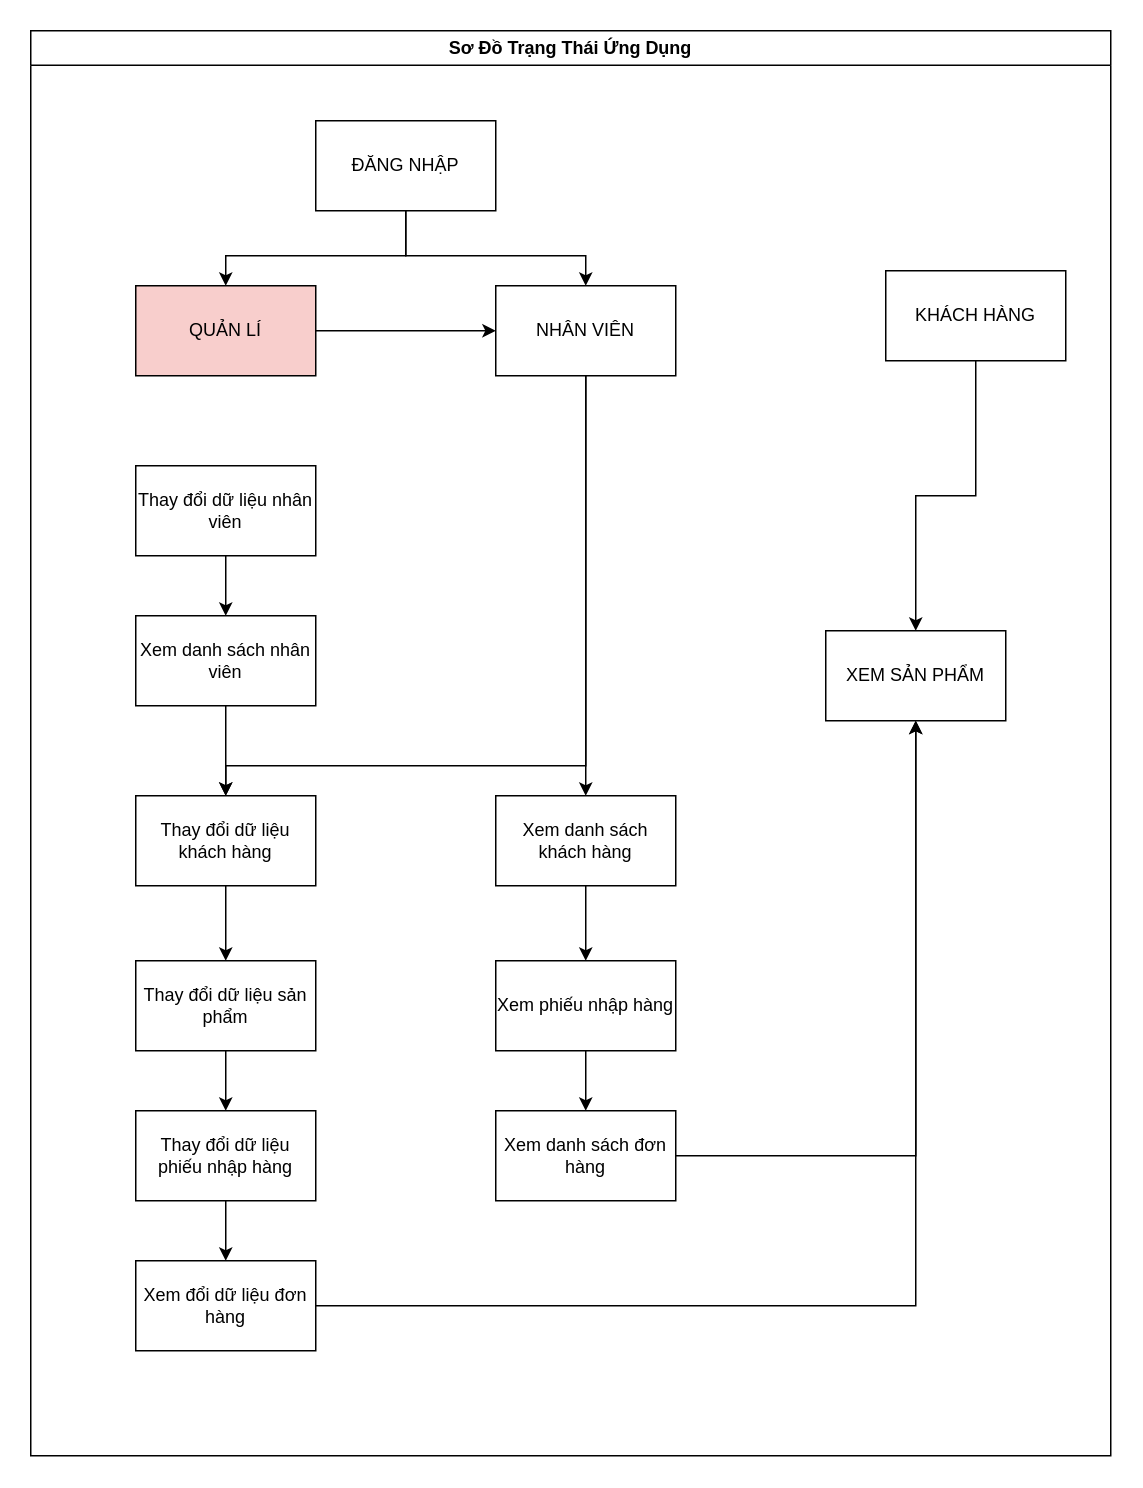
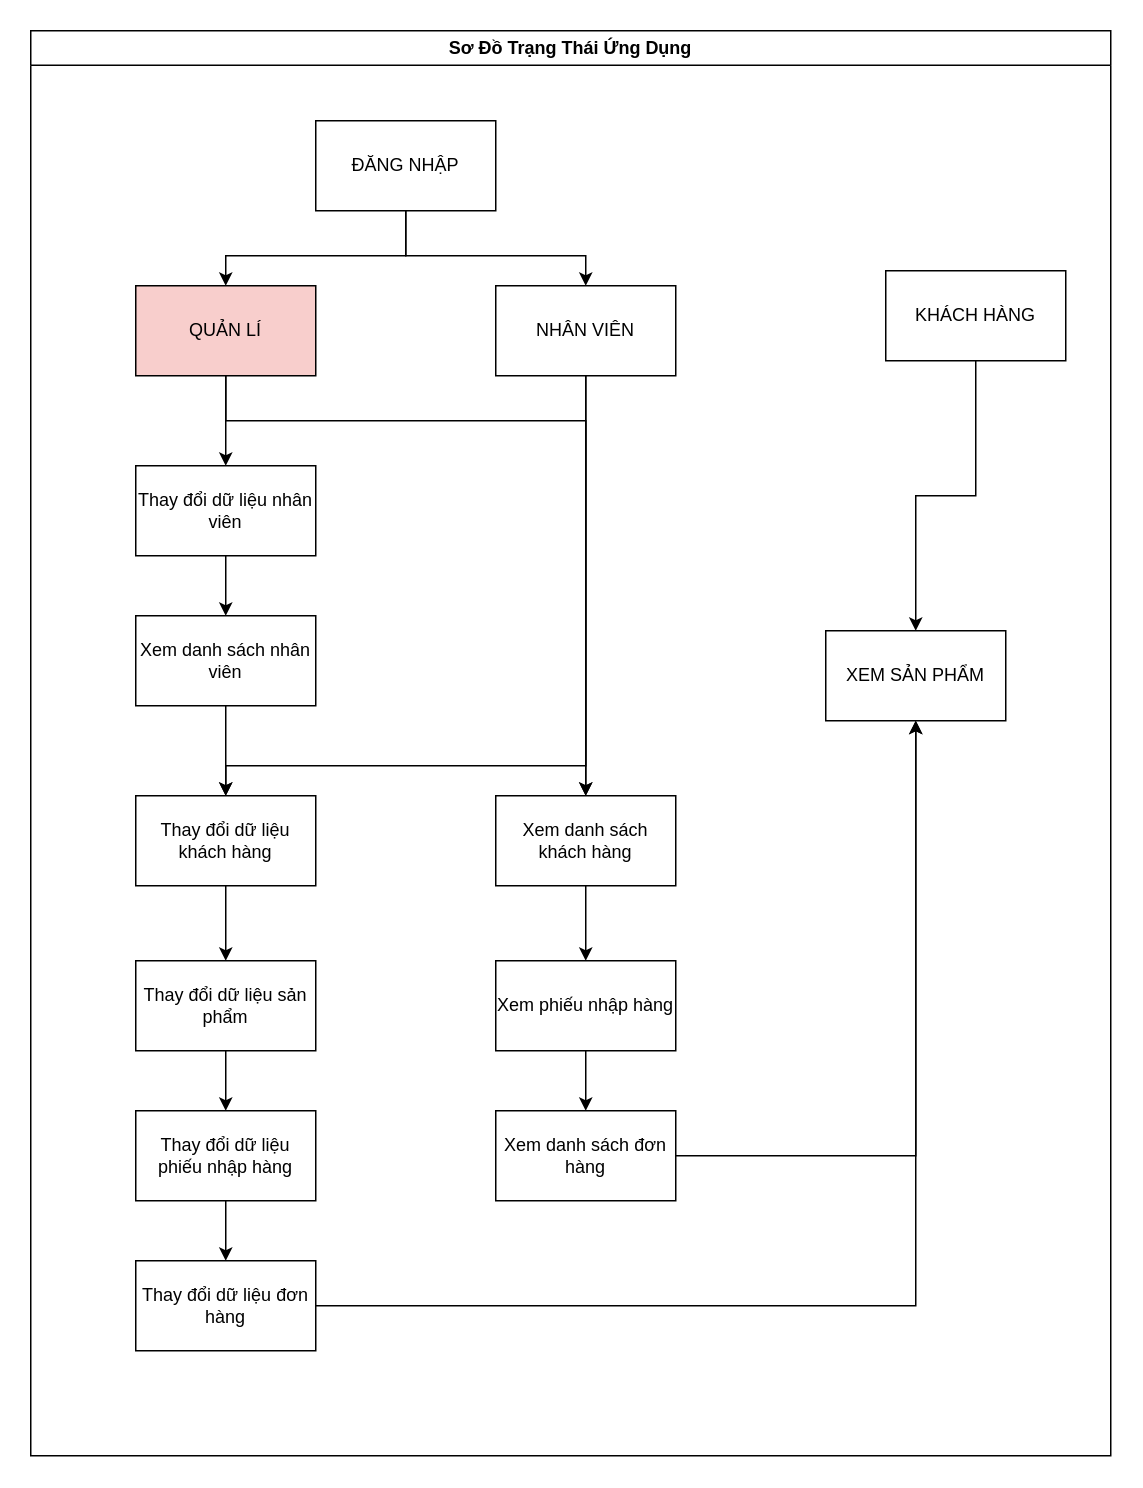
  <mxCell id="0" />
  <mxCell id="1" parent="0" />
  <mxCell id="2" value="Sơ Đồ Trạng Thái Ứng Dụng" style="swimlane;whiteSpace=wrap;html=1;" vertex="1" parent="1"><mxGeometry x="20" y="20" width="720" height="950" as="geometry" /></mxCell>
  <mxCell id="3" value="ĐĂNG NHẬP" style="rounded=0;whiteSpace=wrap;html=1;" vertex="1" parent="2"><mxGeometry x="190" y="60" width="120" height="60" as="geometry" /></mxCell>
  <mxCell id="4" value="" style="edgeStyle=orthogonalEdgeStyle;rounded=0;orthogonalLoop=1;jettySize=auto;html=1;" edge="1" parent="2" source="5" target="9"><mxGeometry relative="1" as="geometry" /></mxCell>
  <mxCell id="5" value="Xem danh sách nhân viên" style="rounded=0;whiteSpace=wrap;html=1;" vertex="1" parent="2"><mxGeometry x="70" y="390" width="120" height="60" as="geometry" /></mxCell>
  <mxCell id="6" value="" style="edgeStyle=orthogonalEdgeStyle;rounded=0;orthogonalLoop=1;jettySize=auto;html=1;entryX=0.5;entryY=0;entryDx=0;entryDy=0;" edge="1" parent="2" source="7" target="5"><mxGeometry relative="1" as="geometry"><mxPoint x="460" y="230" as="targetPoint" /></mxGeometry></mxCell>
  <mxCell id="7" value="Thay đổi dữ liệu nhân viên" style="rounded=0;whiteSpace=wrap;html=1;" vertex="1" parent="2"><mxGeometry x="70" y="290" width="120" height="60" as="geometry" /></mxCell>
  <mxCell id="8" value="" style="edgeStyle=orthogonalEdgeStyle;rounded=0;orthogonalLoop=1;jettySize=auto;html=1;" edge="1" parent="2" source="9" target="11"><mxGeometry relative="1" as="geometry" /></mxCell>
  <mxCell id="9" value="Thay đổi dữ liệu khách hàng" style="rounded=0;whiteSpace=wrap;html=1;" vertex="1" parent="2"><mxGeometry x="70" y="510" width="120" height="60" as="geometry" /></mxCell>
  <mxCell id="10" value="" style="edgeStyle=orthogonalEdgeStyle;rounded=0;orthogonalLoop=1;jettySize=auto;html=1;" edge="1" parent="2" source="11" target="13"><mxGeometry relative="1" as="geometry" /></mxCell>
  <mxCell id="11" value="Thay đổi dữ liệu sản phẩm" style="rounded=0;whiteSpace=wrap;html=1;" vertex="1" parent="2"><mxGeometry x="70" y="620" width="120" height="60" as="geometry" /></mxCell>
  <mxCell id="12" value="" style="edgeStyle=orthogonalEdgeStyle;rounded=0;orthogonalLoop=1;jettySize=auto;html=1;" edge="1" parent="2" source="13" target="14"><mxGeometry relative="1" as="geometry" /></mxCell>
  <mxCell id="13" value="Thay đổi dữ liệu phiếu nhập hàng" style="rounded=0;whiteSpace=wrap;html=1;" vertex="1" parent="2"><mxGeometry x="70" y="720" width="120" height="60" as="geometry" /></mxCell>
- <mxCell id="14" value="Xem đổi dữ liệu đơn hàng" style="rounded=0;whiteSpace=wrap;html=1;" vertex="1" parent="2"><mxGeometry x="70" y="820" width="120" height="60" as="geometry" /></mxCell>
- <mxCell id="15" value="" style="edgeStyle=orthogonalEdgeStyle;rounded=0;orthogonalLoop=1;jettySize=auto;html=1;" edge="1" parent="2" source="16" target="18"><mxGeometry relative="1" as="geometry" /></mxCell>
+ <mxCell id="14" value="Thay đổi dữ liệu đơn hàng" style="rounded=0;whiteSpace=wrap;html=1;" vertex="1" parent="2"><mxGeometry x="70" y="820" width="120" height="60" as="geometry" /></mxCell>
+ <mxCell id="15" value="" style="edgeStyle=orthogonalEdgeStyle;rounded=0;orthogonalLoop=1;jettySize=auto;html=1;" edge="1" parent="2" source="16" target="7"><mxGeometry relative="1" as="geometry" /></mxCell>
  <mxCell id="16" value="QUẢN LÍ" style="rounded=0;whiteSpace=wrap;html=1;fillColor=#f8cecc;" vertex="1" parent="2"><mxGeometry x="70" y="170" width="120" height="60" as="geometry" /></mxCell>
  <mxCell id="17" value="" style="edgeStyle=orthogonalEdgeStyle;rounded=0;orthogonalLoop=1;jettySize=auto;html=1;" edge="1" parent="2" source="18" target="20"><mxGeometry relative="1" as="geometry" /></mxCell>
  <mxCell id="18" value="NHÂN VIÊN&lt;br&gt;" style="rounded=0;whiteSpace=wrap;html=1;" vertex="1" parent="2"><mxGeometry x="310" y="170" width="120" height="60" as="geometry" /></mxCell>
  <mxCell id="19" value="" style="edgeStyle=orthogonalEdgeStyle;rounded=0;orthogonalLoop=1;jettySize=auto;html=1;" edge="1" parent="2" source="20" target="24"><mxGeometry relative="1" as="geometry" /></mxCell>
  <mxCell id="20" value="Xem danh sách khách hàng" style="rounded=0;whiteSpace=wrap;html=1;" vertex="1" parent="2"><mxGeometry x="310" y="510" width="120" height="60" as="geometry" /></mxCell>
  <mxCell id="21" value="" style="endArrow=classic;html=1;rounded=0;exitX=0.5;exitY=1;exitDx=0;exitDy=0;entryX=0.5;entryY=0;entryDx=0;entryDy=0;" edge="1" parent="2" source="18" target="9"><mxGeometry width="50" height="50" relative="1" as="geometry"><mxPoint x="440" y="420" as="sourcePoint" /><mxPoint x="490" y="370" as="targetPoint" /><Array as="points"><mxPoint x="370" y="490" /><mxPoint x="130" y="490" /></Array></mxGeometry></mxCell>
+ <mxCell id="22" value="" style="endArrow=classic;html=1;rounded=0;exitX=0.5;exitY=1;exitDx=0;exitDy=0;entryX=0.5;entryY=0;entryDx=0;entryDy=0;" edge="1" parent="2" source="16" target="20"><mxGeometry width="50" height="50" relative="1" as="geometry"><mxPoint x="430" y="380" as="sourcePoint" /><mxPoint x="480" y="330" as="targetPoint" /><Array as="points"><mxPoint x="130" y="260" /><mxPoint x="370" y="260" /></Array></mxGeometry></mxCell>
  <mxCell id="23" value="" style="edgeStyle=orthogonalEdgeStyle;rounded=0;orthogonalLoop=1;jettySize=auto;html=1;" edge="1" parent="2" source="24" target="25"><mxGeometry relative="1" as="geometry" /></mxCell>
  <mxCell id="24" value="Xem phiếu nhập hàng" style="rounded=0;whiteSpace=wrap;html=1;" vertex="1" parent="2"><mxGeometry x="310" y="620" width="120" height="60" as="geometry" /></mxCell>
  <mxCell id="25" value="Xem danh sách đơn hàng" style="rounded=0;whiteSpace=wrap;html=1;" vertex="1" parent="2"><mxGeometry x="310" y="720" width="120" height="60" as="geometry" /></mxCell>
  <mxCell id="26" value="" style="endArrow=classic;html=1;rounded=0;exitX=0.5;exitY=1;exitDx=0;exitDy=0;entryX=0.5;entryY=0;entryDx=0;entryDy=0;" edge="1" parent="2" source="3" target="16"><mxGeometry width="50" height="50" relative="1" as="geometry"><mxPoint x="440" y="220" as="sourcePoint" /><mxPoint x="490" y="170" as="targetPoint" /><Array as="points"><mxPoint x="250" y="150" /><mxPoint x="130" y="150" /></Array></mxGeometry></mxCell>
  <mxCell id="27" value="" style="endArrow=classic;html=1;rounded=0;exitX=0.5;exitY=1;exitDx=0;exitDy=0;entryX=0.5;entryY=0;entryDx=0;entryDy=0;" edge="1" parent="2" source="3" target="18"><mxGeometry width="50" height="50" relative="1" as="geometry"><mxPoint x="440" y="220" as="sourcePoint" /><mxPoint x="490" y="170" as="targetPoint" /><Array as="points"><mxPoint x="250" y="150" /><mxPoint x="370" y="150" /></Array></mxGeometry></mxCell>
  <mxCell id="28" value="" style="edgeStyle=orthogonalEdgeStyle;rounded=0;orthogonalLoop=1;jettySize=auto;html=1;" edge="1" parent="2" source="29" target="30"><mxGeometry relative="1" as="geometry" /></mxCell>
  <mxCell id="29" value="KHÁCH HÀNG" style="rounded=0;whiteSpace=wrap;html=1;" vertex="1" parent="2"><mxGeometry x="570" y="160" width="120" height="60" as="geometry" /></mxCell>
  <mxCell id="30" value="XEM SẢN PHẨM" style="rounded=0;whiteSpace=wrap;html=1;" vertex="1" parent="2"><mxGeometry x="530" y="400" width="120" height="60" as="geometry" /></mxCell>
  <mxCell id="31" value="" style="endArrow=classic;html=1;rounded=0;exitX=1;exitY=0.5;exitDx=0;exitDy=0;entryX=0.5;entryY=1;entryDx=0;entryDy=0;" edge="1" parent="2" source="14" target="30"><mxGeometry width="50" height="50" relative="1" as="geometry"><mxPoint x="456" y="910" as="sourcePoint" /><mxPoint x="506" y="860" as="targetPoint" /><Array as="points"><mxPoint x="590" y="850" /></Array></mxGeometry></mxCell>
  <mxCell id="32" value="" style="endArrow=classic;html=1;rounded=0;exitX=1;exitY=0.5;exitDx=0;exitDy=0;entryX=0.5;entryY=1;entryDx=0;entryDy=0;" edge="1" parent="2" source="25" target="30"><mxGeometry width="50" height="50" relative="1" as="geometry"><mxPoint x="456" y="770" as="sourcePoint" /><mxPoint x="506" y="720" as="targetPoint" /><Array as="points"><mxPoint x="590" y="750" /></Array></mxGeometry></mxCell>
